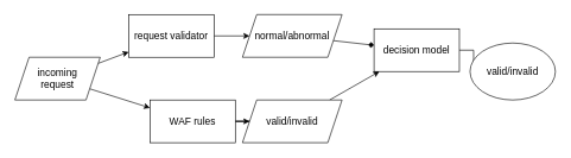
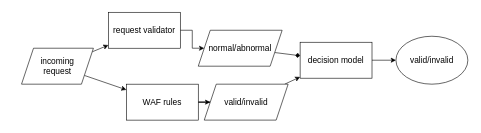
  <mxCell id="0" />
  <mxCell id="1" parent="0" />
  <mxCell id="2" style="edgeStyle=orthogonalEdgeStyle;rounded=0;orthogonalLoop=1;jettySize=auto;html=1;" edge="1" parent="1" source="3" target="12"><mxGeometry relative="1" as="geometry" /></mxCell>
  <mxCell id="3" value="WAF rules" style="rounded=0;whiteSpace=wrap;html=1;fontSize=14;" vertex="1" parent="1"><mxGeometry x="210" y="140" width="120" height="60" as="geometry" /></mxCell>
  <mxCell id="4" style="edgeStyle=orthogonalEdgeStyle;rounded=0;orthogonalLoop=1;jettySize=auto;html=1;" edge="1" parent="1" source="5" target="6"><mxGeometry relative="1" as="geometry" /></mxCell>
- <mxCell id="5" value="decision model" style="rounded=0;whiteSpace=wrap;html=1;fontSize=14;" vertex="1" parent="1"><mxGeometry x="525" y="40" width="120" height="60" as="geometry" /></mxCell>
+ <mxCell id="5" value="decision model" style="rounded=0;whiteSpace=wrap;html=1;fontSize=14;" vertex="1" parent="1"><mxGeometry x="500" y="70" width="120" height="60" as="geometry" /></mxCell>
  <mxCell id="6" value="&lt;font style=&quot;font-size: 14px&quot;&gt;valid/invalid&lt;/font&gt;" style="ellipse;whiteSpace=wrap;html=1;" vertex="1" parent="1"><mxGeometry x="660" y="60" width="120" height="80" as="geometry" /></mxCell>
  <mxCell id="7" style="edgeStyle=orthogonalEdgeStyle;rounded=0;orthogonalLoop=1;jettySize=auto;html=1;" edge="1" parent="1" source="8" target="10"><mxGeometry relative="1" as="geometry" /></mxCell>
  <mxCell id="8" value="request validator" style="rounded=0;whiteSpace=wrap;html=1;fontSize=14;" vertex="1" parent="1"><mxGeometry x="180" y="20" width="120" height="60" as="geometry" /></mxCell>
  <mxCell id="9" style="rounded=0;orthogonalLoop=1;jettySize=auto;html=1;endArrow=diamond;" edge="1" parent="1" source="10" target="5"><mxGeometry relative="1" as="geometry" /></mxCell>
- <mxCell id="10" value="normal/abnormal" style="shape=parallelogram;perimeter=parallelogramPerimeter;whiteSpace=wrap;html=1;fixedSize=1;fontSize=14;" vertex="1" parent="1"><mxGeometry x="340" y="20" width="140" height="60" as="geometry" /></mxCell>
+ <mxCell id="10" value="normal/abnormal" style="shape=parallelogram;perimeter=parallelogramPerimeter;whiteSpace=wrap;html=1;fixedSize=1;fontSize=14;" vertex="1" parent="1"><mxGeometry x="330" y="50" width="140" height="60" as="geometry" /></mxCell>
  <mxCell id="11" style="edgeStyle=none;rounded=0;orthogonalLoop=1;jettySize=auto;html=1;" edge="1" parent="1" source="12" target="5"><mxGeometry relative="1" as="geometry" /></mxCell>
  <mxCell id="12" value="valid/invalid" style="shape=parallelogram;perimeter=parallelogramPerimeter;whiteSpace=wrap;html=1;fixedSize=1;fontSize=14;" vertex="1" parent="1"><mxGeometry x="340" y="140" width="140" height="60" as="geometry" /></mxCell>
  <mxCell id="13" style="edgeStyle=none;rounded=0;orthogonalLoop=1;jettySize=auto;html=1;" edge="1" parent="1" source="15" target="8"><mxGeometry relative="1" as="geometry"><mxPoint x="140" y="85.714" as="sourcePoint" /></mxGeometry></mxCell>
  <mxCell id="14" style="edgeStyle=none;rounded=0;orthogonalLoop=1;jettySize=auto;html=1;" edge="1" parent="1" source="15" target="3"><mxGeometry relative="1" as="geometry"><mxPoint x="140" y="120" as="sourcePoint" /></mxGeometry></mxCell>
- <mxCell id="15" value="incoming&lt;br&gt;request" style="shape=parallelogram;perimeter=parallelogramPerimeter;whiteSpace=wrap;html=1;fixedSize=1;fontSize=14;" vertex="1" parent="1"><mxGeometry x="20" y="80" width="120" height="60" as="geometry" /></mxCell>
+ <mxCell id="15" value="incoming&lt;br&gt;request" style="shape=parallelogram;perimeter=parallelogramPerimeter;whiteSpace=wrap;html=1;fixedSize=1;fontSize=14;" vertex="1" parent="1"><mxGeometry x="35" y="80" width="120" height="60" as="geometry" /></mxCell>
